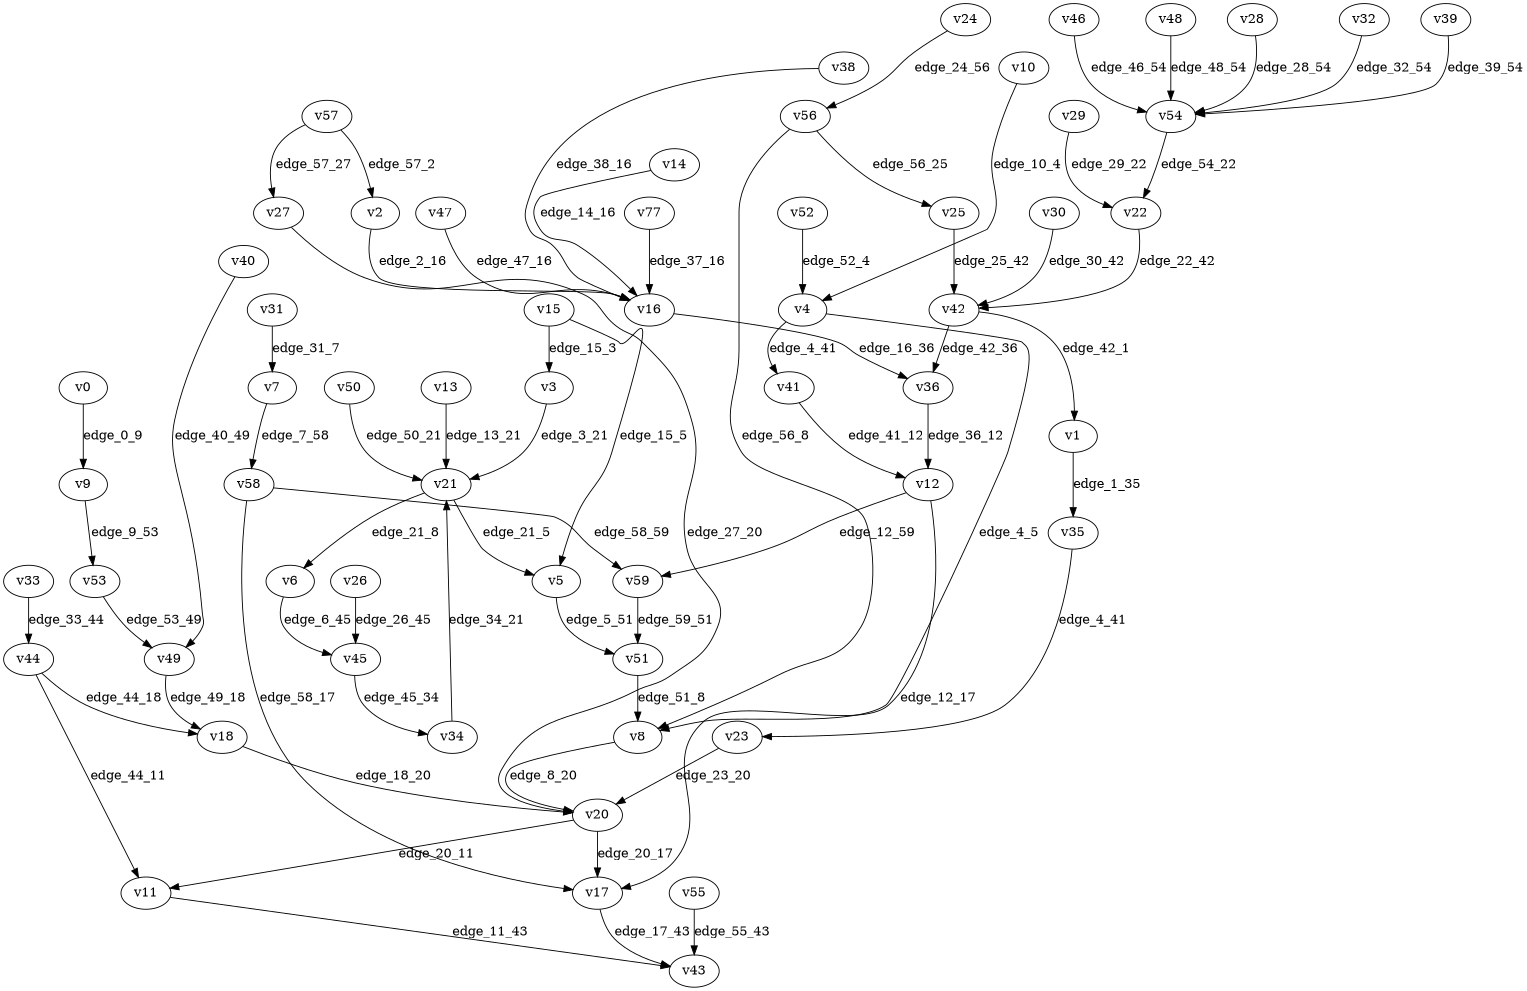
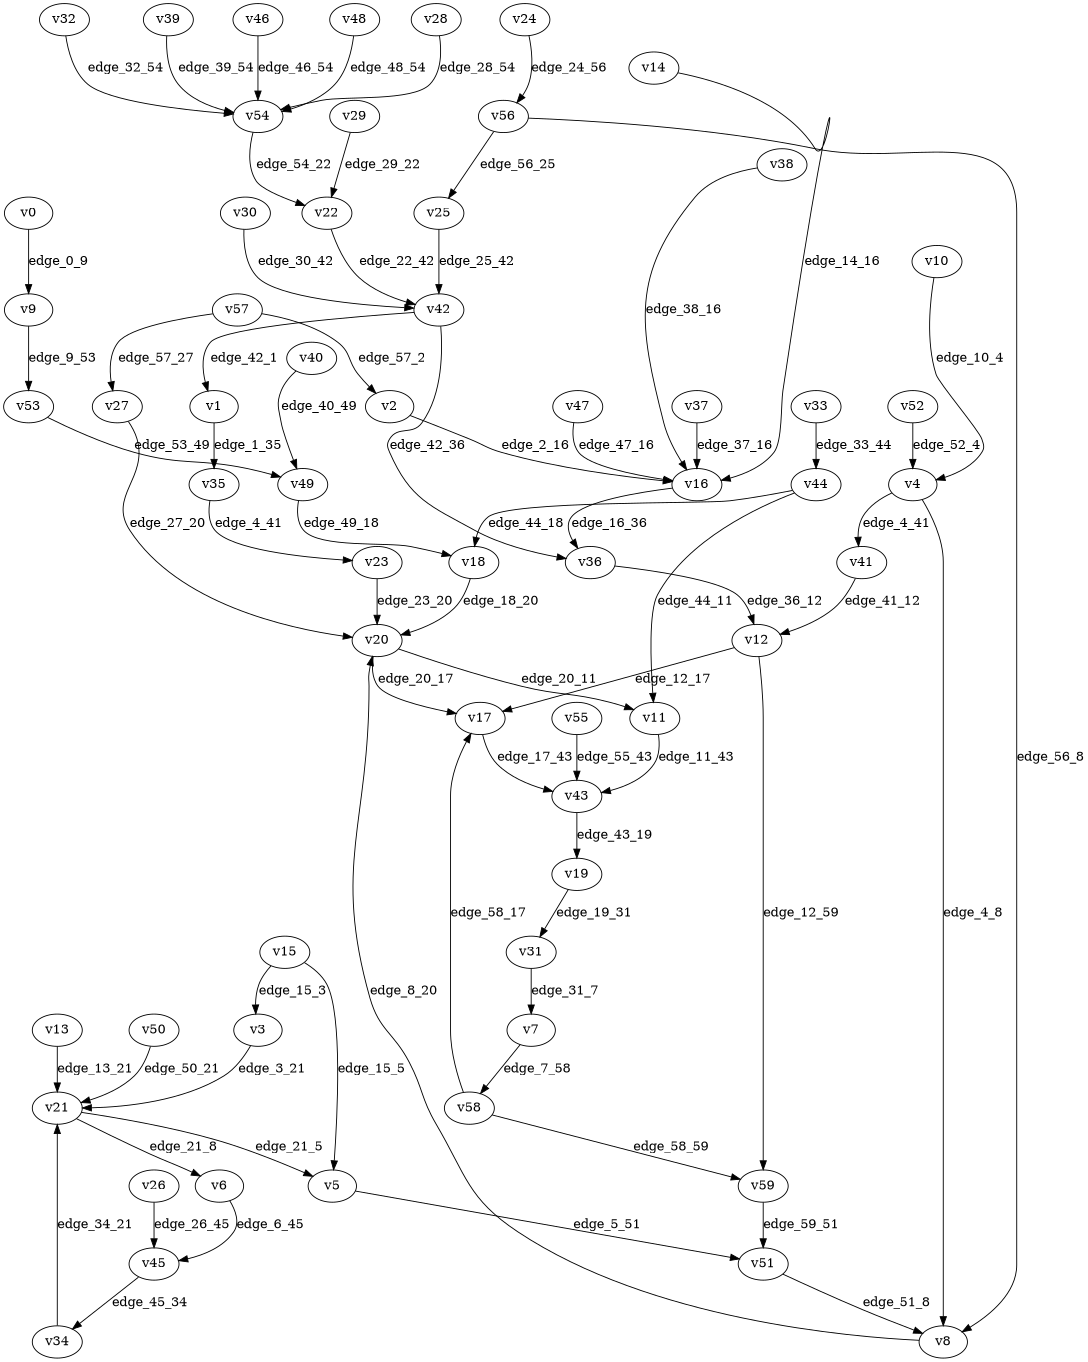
  digraph {
    node [player=-1]
    v9
    v0 [player=0]
    v53 [player=1]
    v35
    v1 [player=0]
    v23 [player=0]
    v2 [player=1]
    v16
    v36 [player=1]
    v21
    v3 [player=0]
    v5 [player=0]
    v6 [player=1]
    v4
    v8 [player=0]
    v41 [player=0]
    v20
    v12
    v51
    v45
    v34 [player=1]
    v7 [player=1]
    v58
    v17 [player=0]
    v59 [player=1]
    v11 [player=1]
    v49
    v10 [player=0]
    v43
+   v19 [player=0]
    v13 [player=0]
    v14 [player=0]
    v15
    v18 [player=1]
    v31
    v42
    v22 [player=0]
    v24 [player=1]
    v56
    v25 [player=1]
    v26 [player=1]
    v27 [player=1]
    v28 [player=1]
    v54
    v29
    v30 [player=0]
    v32 [player=0]
    v33 [player=1]
    v44
-   v37 [player=1 label=v77]
+   v37 [player=1]
    v38 [player=1]
    v39 [player=1]
    v40 [player=0]
    v46 [player=0]
    v47 [player=0]
    v48 [player=0]
    v50 [player=1]
    v52 [player=1]
    v55 [player=0]
    v57
    v9 -> v53 [label=edge_9_53 probability=1.000000]
    v0 -> v9 [discount=0.215637 label=edge_0_9 weight=6.552420]
    v53 -> v49 [discount=0.652425 label=edge_53_49 weight=-4.001486]
    v35 -> v23 [label=edge_4_41 probability=1.000000]
    v1 -> v35 [discount=0.290351 label=edge_1_35 weight=1.814520]
    v23 -> v20 [discount=0.580771 label=edge_23_20 weight=7.562233]
    v2 -> v16 [discount=0.161395 label=edge_2_16 weight=3.198318]
    v16 -> v36 [label=edge_16_36 probability=1.000000]
    v36 -> v12 [discount=0.255662 label=edge_36_12 weight=2.667259]
    v21 -> v5 [label=edge_21_5 probability=0.399500]
    v21 -> v6 [label=edge_21_8 probability=0.600500]
    v3 -> v21 [discount=0.534440 label=edge_3_21 weight=-8.874002]
    v5 -> v51 [discount=0.387639 label=edge_5_51 weight=-0.638329]
    v6 -> v45 [discount=0.644132 label=edge_6_45 weight=-4.420177]
-   v4 -> v8 [label=edge_4_5 probability=0.555289]
+   v4 -> v8 [label=edge_4_8 probability=0.555289]
    v4 -> v41 [label=edge_4_41 probability=0.444711]
    v8 -> v20 [discount=0.413690 label=edge_8_20 weight=-7.207241]
    v41 -> v12 [discount=0.197457 label=edge_41_12 weight=-3.119256]
    v20 -> v17 [label=edge_20_17 probability=0.633755]
    v20 -> v11 [label=edge_20_11 probability=0.366245]
    v12 -> v17 [label=edge_12_17 probability=0.468497]
    v12 -> v59 [label=edge_12_59 probability=0.531503]
    v51 -> v8 [label=edge_51_8 probability=1.000000]
    v45 -> v34 [label=edge_45_34 probability=1.000000]
    v34 -> v21 [discount=0.570924 label=edge_34_21 weight=5.362687]
    v7 -> v58 [discount=0.390931 label=edge_7_58 weight=-2.056679]
    v58 -> v17 [label=edge_58_17 probability=0.320131]
    v58 -> v59 [label=edge_58_59 probability=0.679869]
    v17 -> v43 [discount=0.670679 label=edge_17_43 weight=7.088773]
    v59 -> v51 [discount=0.242188 label=edge_59_51 weight=4.282178]
    v11 -> v43 [discount=0.322129 label=edge_11_43 weight=-0.212854]
    v49 -> v18 [label=edge_49_18 probability=1.000000]
    v10 -> v4 [discount=0.298222 label=edge_10_4 weight=-9.470469]
+   v43 -> v19 [label=edge_43_19 probability=1.000000]
+   v19 -> v31 [discount=0.181331 label=edge_19_31 weight=-0.368644]
    v13 -> v21 [discount=0.889373 label=edge_13_21 weight=9.040938]
    v14 -> v16 [discount=0.702862 label=edge_14_16 weight=0.584744]
    v15 -> v3 [label=edge_15_3 probability=0.586182]
    v15 -> v5 [label=edge_15_5 probability=0.413818]
    v18 -> v20 [discount=0.508649 label=edge_18_20 weight=5.543633]
    v31 -> v7 [label=edge_31_7 probability=1.000000]
    v42 -> v1 [label=edge_42_1 probability=0.638743]
    v42 -> v36 [label=edge_42_36 probability=0.361257]
    v22 -> v42 [discount=0.138101 label=edge_22_42 weight=-2.725121]
    v24 -> v56 [discount=0.458101 label=edge_24_56 weight=-6.783255]
    v56 -> v8 [label=edge_56_8 probability=0.453577]
    v56 -> v25 [label=edge_56_25 probability=0.546423]
    v25 -> v42 [discount=0.457940 label=edge_25_42 weight=8.443692]
    v26 -> v45 [discount=0.723777 label=edge_26_45 weight=4.062608]
    v27 -> v20 [discount=0.487421 label=edge_27_20 weight=-6.902980]
    v28 -> v54 [discount=0.269205 label=edge_28_54 weight=-6.009155]
    v54 -> v22 [label=edge_54_22 probability=1.000000]
    v29 -> v22 [label=edge_29_22 probability=1.000000]
    v30 -> v42 [discount=0.725286 label=edge_30_42 weight=6.774265]
    v32 -> v54 [discount=0.736242 label=edge_32_54 weight=6.639547]
    v33 -> v44 [discount=0.261569 label=edge_33_44 weight=6.062144]
    v44 -> v11 [label=edge_44_11 probability=0.622435]
    v44 -> v18 [label=edge_44_18 probability=0.377565]
    v37 -> v16 [discount=0.888788 label=edge_37_16 weight=6.069178]
    v38 -> v16 [discount=0.627353 label=edge_38_16 weight=-5.408259]
    v39 -> v54 [discount=0.161176 label=edge_39_54 weight=-6.402738]
    v40 -> v49 [discount=0.719697 label=edge_40_49 weight=-5.485650]
    v46 -> v54 [discount=0.720122 label=edge_46_54 weight=8.651737]
    v47 -> v16 [discount=0.349216 label=edge_47_16 weight=1.939901]
    v48 -> v54 [discount=0.646129 label=edge_48_54 weight=8.121467]
    v50 -> v21 [discount=0.854509 label=edge_50_21 weight=1.534372]
    v52 -> v4 [discount=0.538259 label=edge_52_4 weight=8.088276]
    v55 -> v43 [discount=0.439624 label=edge_55_43 weight=8.115410]
    v57 -> v2 [label=edge_57_2 probability=0.609453]
    v57 -> v27 [label=edge_57_27 probability=0.390547]
  }
